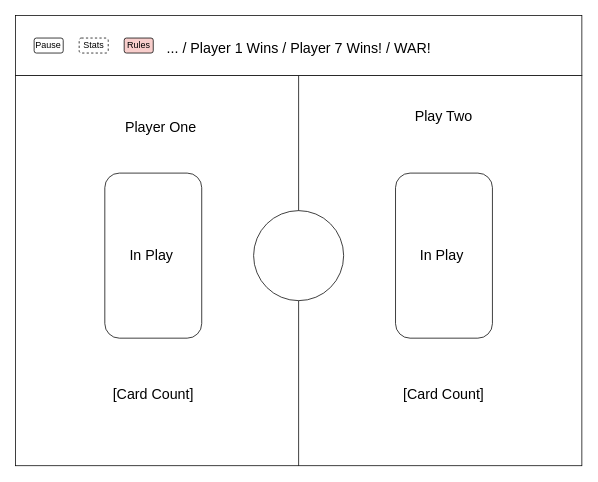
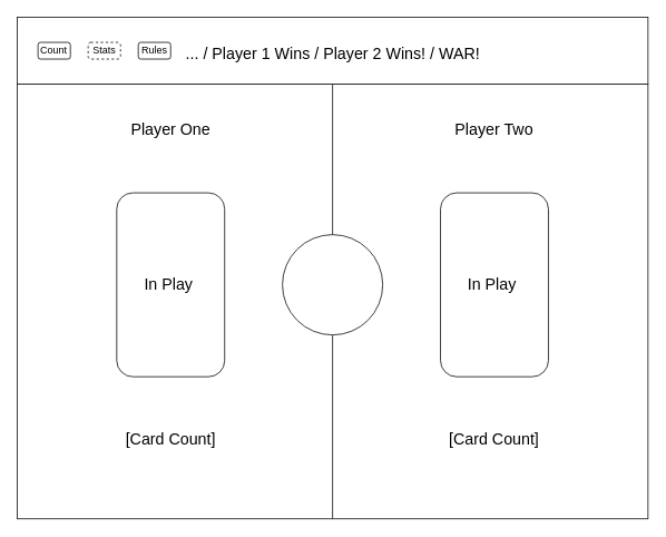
  <mxCell id="0" />
  <mxCell id="1" parent="0" />
  <mxCell id="2" value="" style="group" vertex="1" connectable="0" parent="1"><mxGeometry x="20" y="100" width="755" height="520" as="geometry" /></mxCell>
  <mxCell id="3" value="" style="rounded=0;whiteSpace=wrap;html=1;" vertex="1" parent="2"><mxGeometry width="755" height="520" as="geometry" /></mxCell>
  <mxCell id="4" value="" style="endArrow=none;html=1;exitX=0.5;exitY=0;exitDx=0;exitDy=0;entryX=0.5;entryY=1;entryDx=0;entryDy=0;" edge="1" parent="2" source="3" target="3"><mxGeometry width="50" height="50" relative="1" as="geometry"><mxPoint x="357.632" y="280" as="sourcePoint" /><mxPoint x="407.303" y="230" as="targetPoint" /></mxGeometry></mxCell>
  <mxCell id="5" value="&lt;font style=&quot;font-size: 19px&quot;&gt;[Card Count]&lt;/font&gt;" style="text;html=1;strokeColor=none;fillColor=none;align=center;verticalAlign=middle;whiteSpace=wrap;rounded=0;" vertex="1" parent="2"><mxGeometry x="121.694" y="400" width="124.178" height="50" as="geometry" /></mxCell>
  <mxCell id="6" value="&lt;font style=&quot;font-size: 19px&quot;&gt;[Card Count]&lt;/font&gt;" style="text;html=1;strokeColor=none;fillColor=none;align=center;verticalAlign=middle;whiteSpace=wrap;rounded=0;" vertex="1" parent="2"><mxGeometry x="509.128" y="400" width="124.178" height="50" as="geometry" /></mxCell>
  <mxCell id="7" value="" style="group" vertex="1" connectable="0" parent="2"><mxGeometry x="119.211" y="130" width="129.145" height="220" as="geometry" /></mxCell>
  <mxCell id="8" value="" style="rounded=1;whiteSpace=wrap;html=1;" vertex="1" parent="7"><mxGeometry width="129.145" height="220" as="geometry" /></mxCell>
  <mxCell id="9" value="In Play" style="text;html=1;strokeColor=none;fillColor=none;align=center;verticalAlign=middle;whiteSpace=wrap;rounded=0;fontSize=19;" vertex="1" parent="7"><mxGeometry x="29.803" y="95" width="64.572" height="30" as="geometry" /></mxCell>
  <mxCell id="10" value="" style="group" vertex="1" connectable="0" parent="2"><mxGeometry x="506.645" y="130" width="129.145" height="220" as="geometry" /></mxCell>
  <mxCell id="11" value="" style="rounded=1;whiteSpace=wrap;html=1;" vertex="1" parent="10"><mxGeometry width="129.145" height="220" as="geometry" /></mxCell>
  <mxCell id="12" value="In Play" style="text;html=1;strokeColor=none;fillColor=none;align=center;verticalAlign=middle;whiteSpace=wrap;rounded=0;fontSize=19;" vertex="1" parent="10"><mxGeometry x="29.803" y="95" width="64.572" height="30" as="geometry" /></mxCell>
- <mxCell id="13" value="Player One" style="text;html=1;strokeColor=none;fillColor=none;align=center;verticalAlign=middle;whiteSpace=wrap;rounded=0;fontSize=19;" vertex="1" parent="2"><mxGeometry x="141.628" y="55" width="104.309" height="30" as="geometry" /></mxCell>
- <mxCell id="14" value="Play Two" style="text;html=1;strokeColor=none;fillColor=none;align=center;verticalAlign=middle;whiteSpace=wrap;rounded=0;fontSize=19;" vertex="1" parent="2"><mxGeometry x="519.062" y="40" width="104.309" height="30" as="geometry" /></mxCell>
+ <mxCell id="13" value="Player One" style="text;html=1;strokeColor=none;fillColor=none;align=center;verticalAlign=middle;whiteSpace=wrap;rounded=0;fontSize=19;" vertex="1" parent="2"><mxGeometry x="131.628" y="40" width="104.309" height="30" as="geometry" /></mxCell>
+ <mxCell id="14" value="Player Two" style="text;html=1;strokeColor=none;fillColor=none;align=center;verticalAlign=middle;whiteSpace=wrap;rounded=0;fontSize=19;" vertex="1" parent="2"><mxGeometry x="519.062" y="40" width="104.309" height="30" as="geometry" /></mxCell>
  <mxCell id="15" value="" style="group" vertex="1" connectable="0" parent="2"><mxGeometry x="317.5" y="180" width="120" height="120" as="geometry" /></mxCell>
  <mxCell id="16" value="" style="ellipse;whiteSpace=wrap;html=1;fontSize=19;" vertex="1" parent="15"><mxGeometry width="120" height="120" as="geometry" /></mxCell>
  <mxCell id="17" value="" style="rounded=0;whiteSpace=wrap;html=1;fontSize=19;" vertex="1" parent="1"><mxGeometry x="20" y="20" width="755" height="80" as="geometry" /></mxCell>
- <mxCell id="18" value="... / Player 1 Wins / Player 7 Wins! / WAR!" style="text;html=1;strokeColor=none;fillColor=none;align=center;verticalAlign=middle;whiteSpace=wrap;rounded=0;fontSize=19;" vertex="1" parent="1"><mxGeometry x="188.75" y="50" width="417.5" height="30" as="geometry" /></mxCell>
+ <mxCell id="18" value="... / Player 1 Wins / Player 2 Wins! / WAR!" style="text;html=1;strokeColor=none;fillColor=none;align=center;verticalAlign=middle;whiteSpace=wrap;rounded=0;fontSize=19;" vertex="1" parent="1"><mxGeometry x="188.75" y="50" width="417.5" height="30" as="geometry" /></mxCell>
  <mxCell id="19" value="" style="rounded=1;whiteSpace=wrap;html=1;fontSize=12;" vertex="1" parent="1"><mxGeometry x="45" y="50" width="38.75" height="20" as="geometry" /></mxCell>
- <mxCell id="20" value="Pause" style="text;html=1;strokeColor=none;fillColor=none;align=center;verticalAlign=middle;whiteSpace=wrap;rounded=0;fontSize=12;" vertex="1" parent="1"><mxGeometry x="34.38" y="45" width="60" height="30" as="geometry" /></mxCell>
- <mxCell id="21" value="Rules" style="rounded=1;whiteSpace=wrap;html=1;fontSize=12;fillColor=#f8cecc;" vertex="1" parent="1"><mxGeometry x="165" y="50" width="38.75" height="20" as="geometry" /></mxCell>
+ <mxCell id="20" value="Count" style="text;html=1;strokeColor=none;fillColor=none;align=center;verticalAlign=middle;whiteSpace=wrap;rounded=0;fontSize=12;" vertex="1" parent="1"><mxGeometry x="34.38" y="45" width="60" height="30" as="geometry" /></mxCell>
+ <mxCell id="21" value="Rules" style="rounded=1;whiteSpace=wrap;html=1;fontSize=12;" vertex="1" parent="1"><mxGeometry x="165" y="50" width="38.75" height="20" as="geometry" /></mxCell>
  <mxCell id="22" value="Stats" style="rounded=1;whiteSpace=wrap;html=1;fontSize=12;dashed=1;" vertex="1" parent="1"><mxGeometry x="105" y="50" width="38.75" height="20" as="geometry" /></mxCell>
